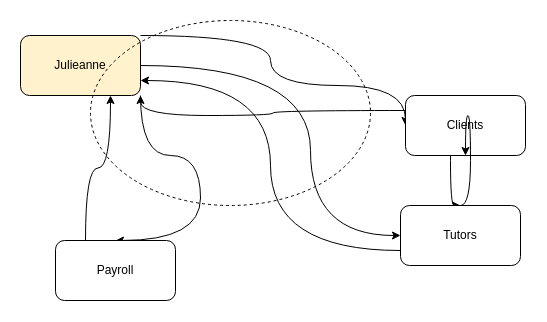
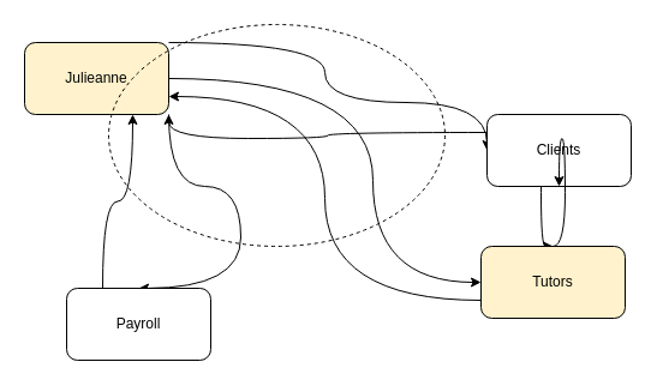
  <mxCell id="0" />
  <mxCell id="1" parent="0" />
  <mxCell id="2" style="edgeStyle=orthogonalEdgeStyle;rounded=0;orthogonalLoop=1;jettySize=auto;html=1;exitX=1;exitY=0.5;exitDx=0;exitDy=0;entryX=0;entryY=0.5;entryDx=0;entryDy=0;curved=1;" edge="1" parent="1" source="5" target="11"><mxGeometry relative="1" as="geometry"><Array as="points"><mxPoint x="310" y="65" /><mxPoint x="310" y="235" /></Array></mxGeometry></mxCell>
  <mxCell id="3" style="edgeStyle=orthogonalEdgeStyle;rounded=0;orthogonalLoop=1;jettySize=auto;html=1;exitX=1;exitY=1;exitDx=0;exitDy=0;entryX=0.5;entryY=0;entryDx=0;entryDy=0;curved=1;" edge="1" parent="1" source="5" target="13"><mxGeometry relative="1" as="geometry"><Array as="points"><mxPoint x="140" y="155" /><mxPoint x="200" y="155" /></Array></mxGeometry></mxCell>
  <mxCell id="4" style="edgeStyle=orthogonalEdgeStyle;rounded=0;orthogonalLoop=1;jettySize=auto;html=1;exitX=1;exitY=0;exitDx=0;exitDy=0;entryX=0;entryY=0.5;entryDx=0;entryDy=0;curved=1;" edge="1" parent="1" source="5" target="8"><mxGeometry relative="1" as="geometry"><Array as="points"><mxPoint x="270" y="35" /><mxPoint x="270" y="85" /></Array></mxGeometry></mxCell>
  <mxCell id="5" value="Julieanne" style="rounded=1;whiteSpace=wrap;html=1;fillColor=#fff2cc;" vertex="1" parent="1"><mxGeometry x="20" y="35" width="120" height="60" as="geometry" /></mxCell>
  <mxCell id="6" style="edgeStyle=orthogonalEdgeStyle;rounded=0;orthogonalLoop=1;jettySize=auto;html=1;exitX=0.5;exitY=1;exitDx=0;exitDy=0;entryX=0.5;entryY=0;entryDx=0;entryDy=0;curved=1;" edge="1" parent="1" source="8" target="11"><mxGeometry relative="1" as="geometry"><Array as="points"><mxPoint x="450" y="115" /><mxPoint x="450" y="205" /></Array></mxGeometry></mxCell>
  <mxCell id="7" style="edgeStyle=orthogonalEdgeStyle;curved=1;rounded=0;orthogonalLoop=1;jettySize=auto;html=1;exitX=0;exitY=0.25;exitDx=0;exitDy=0;entryX=1;entryY=1;entryDx=0;entryDy=0;" edge="1" parent="1" source="8" target="5"><mxGeometry relative="1" as="geometry" /></mxCell>
  <mxCell id="8" value="Clients" style="rounded=1;whiteSpace=wrap;html=1;" vertex="1" parent="1"><mxGeometry x="405" y="95" width="120" height="60" as="geometry" /></mxCell>
  <mxCell id="9" style="edgeStyle=orthogonalEdgeStyle;curved=1;rounded=0;orthogonalLoop=1;jettySize=auto;html=1;exitX=0.5;exitY=0;exitDx=0;exitDy=0;entryX=0.5;entryY=1;entryDx=0;entryDy=0;" edge="1" parent="1" source="11" target="8"><mxGeometry relative="1" as="geometry"><Array as="points"><mxPoint x="470" y="205" /><mxPoint x="470" y="115" /></Array></mxGeometry></mxCell>
  <mxCell id="10" style="edgeStyle=orthogonalEdgeStyle;curved=1;rounded=0;orthogonalLoop=1;jettySize=auto;html=1;exitX=0;exitY=0.75;exitDx=0;exitDy=0;entryX=1;entryY=0.75;entryDx=0;entryDy=0;" edge="1" parent="1" source="11" target="5"><mxGeometry relative="1" as="geometry" /></mxCell>
- <mxCell id="11" value="Tutors" style="rounded=1;whiteSpace=wrap;html=1;" vertex="1" parent="1"><mxGeometry x="400" y="205" width="120" height="60" as="geometry" /></mxCell>
+ <mxCell id="11" value="Tutors" style="rounded=1;whiteSpace=wrap;html=1;fillColor=#fff2cc;" vertex="1" parent="1"><mxGeometry x="400" y="205" width="120" height="60" as="geometry" /></mxCell>
  <mxCell id="12" style="edgeStyle=orthogonalEdgeStyle;curved=1;rounded=0;orthogonalLoop=1;jettySize=auto;html=1;exitX=0.25;exitY=0;exitDx=0;exitDy=0;entryX=0.75;entryY=1;entryDx=0;entryDy=0;" edge="1" parent="1" source="13" target="5"><mxGeometry relative="1" as="geometry" /></mxCell>
  <mxCell id="13" value="Payroll" style="rounded=1;whiteSpace=wrap;html=1;" vertex="1" parent="1"><mxGeometry x="55" y="240" width="120" height="60" as="geometry" /></mxCell>
  <mxCell id="14" value="" style="ellipse;whiteSpace=wrap;html=1;dashed=1;shadow=0;fillColor=none;" vertex="1" parent="1"><mxGeometry x="90" y="20" width="280" height="185" as="geometry" /></mxCell>
